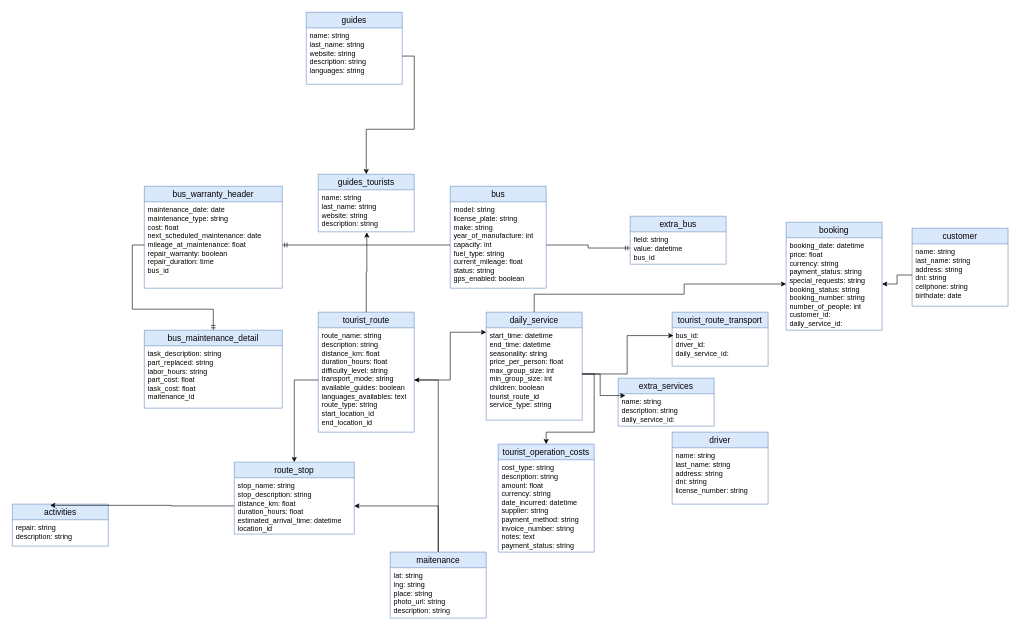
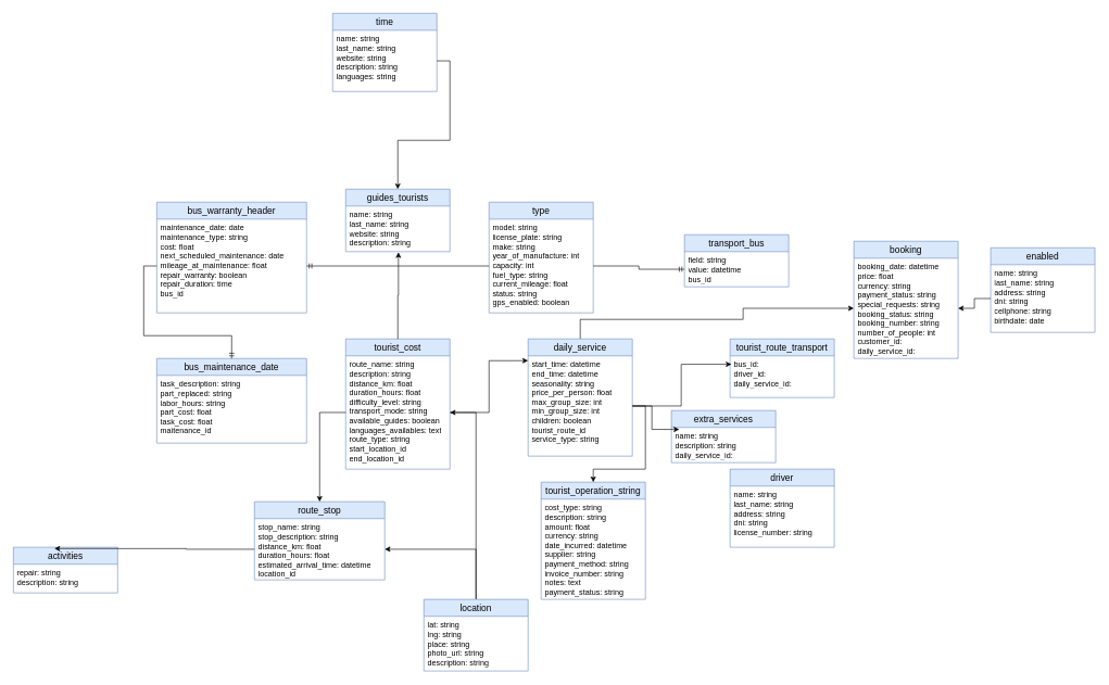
  <mxCell id="0" />
  <mxCell id="1" parent="0" />
  <mxCell id="2" value="driver" style="swimlane;fontStyle=0;childLayout=stackLayout;horizontal=1;startSize=26;horizontalStack=0;resizeParent=1;resizeParentMax=0;resizeLast=0;collapsible=1;marginBottom=0;align=center;fontSize=14;fillColor=#dae8fc;strokeColor=#6c8ebf;" vertex="1" parent="1"><mxGeometry x="1120" y="720" width="160" height="120" as="geometry" /></mxCell>
  <mxCell id="3" value="name: string&lt;div&gt;last_name: string&lt;/div&gt;&lt;div&gt;address: string&lt;/div&gt;&lt;div&gt;dni: string&lt;/div&gt;&lt;div&gt;license_number: string&lt;/div&gt;" style="text;strokeColor=none;fillColor=none;spacingLeft=4;spacingRight=4;overflow=hidden;rotatable=0;points=[[0,0.5],[1,0.5]];portConstraint=eastwest;fontSize=12;whiteSpace=wrap;html=1;" vertex="1" parent="2"><mxGeometry y="26" width="160" height="94" as="geometry" /></mxCell>
- <mxCell id="4" value="customer" style="swimlane;fontStyle=0;childLayout=stackLayout;horizontal=1;startSize=26;horizontalStack=0;resizeParent=1;resizeParentMax=0;resizeLast=0;collapsible=1;marginBottom=0;align=center;fontSize=14;fillColor=#dae8fc;strokeColor=#6c8ebf;" vertex="1" parent="1"><mxGeometry x="1520" y="380" width="160" height="130" as="geometry" /></mxCell>
+ <mxCell id="4" value="enabled" style="swimlane;fontStyle=0;childLayout=stackLayout;horizontal=1;startSize=26;horizontalStack=0;resizeParent=1;resizeParentMax=0;resizeLast=0;collapsible=1;marginBottom=0;align=center;fontSize=14;fillColor=#dae8fc;strokeColor=#6c8ebf;" vertex="1" parent="1"><mxGeometry x="1520" y="380" width="160" height="130" as="geometry" /></mxCell>
  <mxCell id="5" value="name: string&lt;div&gt;last_name: string&lt;/div&gt;&lt;div&gt;address: string&lt;/div&gt;&lt;div&gt;dni: string&lt;/div&gt;&lt;div&gt;cellphone: string&lt;/div&gt;&lt;div&gt;birthdate: date&lt;/div&gt;" style="text;strokeColor=none;fillColor=none;spacingLeft=4;spacingRight=4;overflow=hidden;rotatable=0;points=[[0,0.5],[1,0.5]];portConstraint=eastwest;fontSize=12;whiteSpace=wrap;html=1;" vertex="1" parent="4"><mxGeometry y="26" width="160" height="104" as="geometry" /></mxCell>
- <mxCell id="6" value="bus" style="swimlane;fontStyle=0;childLayout=stackLayout;horizontal=1;startSize=26;horizontalStack=0;resizeParent=1;resizeParentMax=0;resizeLast=0;collapsible=1;marginBottom=0;align=center;fontSize=14;fillColor=#dae8fc;strokeColor=#6c8ebf;" vertex="1" parent="1"><mxGeometry x="750" y="310" width="160" height="170" as="geometry" /></mxCell>
+ <mxCell id="6" value="type" style="swimlane;fontStyle=0;childLayout=stackLayout;horizontal=1;startSize=26;horizontalStack=0;resizeParent=1;resizeParentMax=0;resizeLast=0;collapsible=1;marginBottom=0;align=center;fontSize=14;fillColor=#dae8fc;strokeColor=#6c8ebf;" vertex="1" parent="1"><mxGeometry x="750" y="310" width="160" height="170" as="geometry" /></mxCell>
  <mxCell id="7" value="model: string&lt;div&gt;license_plate: string&lt;/div&gt;&lt;div&gt;make: string&lt;/div&gt;&lt;div&gt;year_of_manufacture: int&lt;/div&gt;&lt;div&gt;capacity: int&lt;/div&gt;&lt;div&gt;fuel_type: string&lt;/div&gt;&lt;div&gt;current_mileage: float&lt;/div&gt;&lt;div&gt;status: string&lt;/div&gt;&lt;div&gt;gps_enabled: boolean&lt;/div&gt;&lt;div&gt;&lt;br&gt;&lt;/div&gt;" style="text;strokeColor=none;fillColor=none;spacingLeft=4;spacingRight=4;overflow=hidden;rotatable=0;points=[[0,0.5],[1,0.5]];portConstraint=eastwest;fontSize=12;whiteSpace=wrap;html=1;" vertex="1" parent="6"><mxGeometry y="26" width="160" height="144" as="geometry" /></mxCell>
- <mxCell id="8" value="extra_bus" style="swimlane;fontStyle=0;childLayout=stackLayout;horizontal=1;startSize=26;horizontalStack=0;resizeParent=1;resizeParentMax=0;resizeLast=0;collapsible=1;marginBottom=0;align=center;fontSize=14;fillColor=#dae8fc;strokeColor=#6c8ebf;" vertex="1" parent="1"><mxGeometry x="1050" y="360" width="160" height="80" as="geometry" /></mxCell>
+ <mxCell id="8" value="transport_bus" style="swimlane;fontStyle=0;childLayout=stackLayout;horizontal=1;startSize=26;horizontalStack=0;resizeParent=1;resizeParentMax=0;resizeLast=0;collapsible=1;marginBottom=0;align=center;fontSize=14;fillColor=#dae8fc;strokeColor=#6c8ebf;" vertex="1" parent="1"><mxGeometry x="1050" y="360" width="160" height="80" as="geometry" /></mxCell>
  <mxCell id="9" value="field: string&lt;div&gt;value: datetime&lt;br&gt;&lt;div&gt;bus_id&lt;/div&gt;&lt;/div&gt;" style="text;strokeColor=none;fillColor=none;spacingLeft=4;spacingRight=4;overflow=hidden;rotatable=0;points=[[0,0.5],[1,0.5]];portConstraint=eastwest;fontSize=12;whiteSpace=wrap;html=1;" vertex="1" parent="8"><mxGeometry y="26" width="160" height="54" as="geometry" /></mxCell>
  <mxCell id="10" value="bus_warranty_header" style="swimlane;fontStyle=0;childLayout=stackLayout;horizontal=1;startSize=26;horizontalStack=0;resizeParent=1;resizeParentMax=0;resizeLast=0;collapsible=1;marginBottom=0;align=center;fontSize=14;fillColor=#dae8fc;strokeColor=#6c8ebf;" vertex="1" parent="1"><mxGeometry x="240" y="310" width="230" height="170" as="geometry" /></mxCell>
  <mxCell id="11" value="&lt;div&gt;maintenance_date: date&lt;/div&gt;&lt;div&gt;maintenance_type: string&lt;/div&gt;&lt;div&gt;cost: float&lt;/div&gt;&lt;div&gt;next_scheduled_maintenance: date&lt;/div&gt;&lt;div&gt;mileage_at_maintenance: float&lt;/div&gt;&lt;div&gt;repair_warranty: boolean&lt;/div&gt;&lt;div&gt;repair_duration: time&lt;/div&gt;&lt;div&gt;bus_id&lt;/div&gt;" style="text;strokeColor=none;fillColor=none;spacingLeft=4;spacingRight=4;overflow=hidden;rotatable=0;points=[[0,0.5],[1,0.5]];portConstraint=eastwest;fontSize=12;whiteSpace=wrap;html=1;" vertex="1" parent="10"><mxGeometry y="26" width="230" height="144" as="geometry" /></mxCell>
- <mxCell id="12" value="bus_maintenance_detail" style="swimlane;fontStyle=0;childLayout=stackLayout;horizontal=1;startSize=26;horizontalStack=0;resizeParent=1;resizeParentMax=0;resizeLast=0;collapsible=1;marginBottom=0;align=center;fontSize=14;fillColor=#dae8fc;strokeColor=#6c8ebf;" vertex="1" parent="1"><mxGeometry x="240" y="550" width="230" height="130" as="geometry" /></mxCell>
+ <mxCell id="12" value="bus_maintenance_date" style="swimlane;fontStyle=0;childLayout=stackLayout;horizontal=1;startSize=26;horizontalStack=0;resizeParent=1;resizeParentMax=0;resizeLast=0;collapsible=1;marginBottom=0;align=center;fontSize=14;fillColor=#dae8fc;strokeColor=#6c8ebf;" vertex="1" parent="1"><mxGeometry x="240" y="550" width="230" height="130" as="geometry" /></mxCell>
  <mxCell id="13" value="task_description: string&lt;div&gt;part_replaced: string&lt;/div&gt;&lt;div&gt;labor_hours: string&lt;/div&gt;&lt;div&gt;part_cost: float&lt;/div&gt;&lt;div&gt;task_cost: float&lt;/div&gt;&lt;div&gt;maitenance_id&lt;/div&gt;" style="text;strokeColor=none;fillColor=none;spacingLeft=4;spacingRight=4;overflow=hidden;rotatable=0;points=[[0,0.5],[1,0.5]];portConstraint=eastwest;fontSize=12;whiteSpace=wrap;html=1;" vertex="1" parent="12"><mxGeometry y="26" width="230" height="104" as="geometry" /></mxCell>
  <mxCell id="14" style="edgeStyle=orthogonalEdgeStyle;rounded=0;orthogonalLoop=1;jettySize=auto;html=1;endArrow=ERmandOne;endFill=0;" edge="1" parent="1" source="11" target="12"><mxGeometry relative="1" as="geometry" /></mxCell>
  <mxCell id="15" style="edgeStyle=orthogonalEdgeStyle;rounded=0;orthogonalLoop=1;jettySize=auto;html=1;endArrow=ERmandOne;endFill=0;" edge="1" parent="1" source="7" target="11"><mxGeometry relative="1" as="geometry" /></mxCell>
  <mxCell id="16" style="edgeStyle=orthogonalEdgeStyle;rounded=0;orthogonalLoop=1;jettySize=auto;html=1;endArrow=ERmandOne;endFill=0;" edge="1" parent="1" source="7" target="9"><mxGeometry relative="1" as="geometry" /></mxCell>
- <mxCell id="17" value="tourist_route" style="swimlane;fontStyle=0;childLayout=stackLayout;horizontal=1;startSize=26;horizontalStack=0;resizeParent=1;resizeParentMax=0;resizeLast=0;collapsible=1;marginBottom=0;align=center;fontSize=14;fillColor=#dae8fc;strokeColor=#6c8ebf;" vertex="1" parent="1"><mxGeometry x="530" y="520" width="160" height="200" as="geometry" /></mxCell>
+ <mxCell id="17" value="tourist_cost" style="swimlane;fontStyle=0;childLayout=stackLayout;horizontal=1;startSize=26;horizontalStack=0;resizeParent=1;resizeParentMax=0;resizeLast=0;collapsible=1;marginBottom=0;align=center;fontSize=14;fillColor=#dae8fc;strokeColor=#6c8ebf;" vertex="1" parent="1"><mxGeometry x="530" y="520" width="160" height="200" as="geometry" /></mxCell>
  <mxCell id="18" value="&lt;div&gt;route_name: string&lt;/div&gt;&lt;div&gt;description: string&lt;/div&gt;&lt;div&gt;distance_km: float&lt;/div&gt;&lt;div&gt;duration_hours: float&lt;/div&gt;&lt;div&gt;difficulty_level: string&lt;/div&gt;&lt;div&gt;transport_mode: string&lt;/div&gt;&lt;div&gt;available_guides: boolean&lt;/div&gt;&lt;div&gt;languages_availables: text&lt;/div&gt;&lt;div&gt;route_type: string&lt;/div&gt;&lt;div&gt;start_location_id&lt;/div&gt;&lt;div&gt;end_location_id&lt;/div&gt;&lt;div&gt;&lt;br&gt;&lt;/div&gt;" style="text;strokeColor=none;fillColor=none;spacingLeft=4;spacingRight=4;overflow=hidden;rotatable=0;points=[[0,0.5],[1,0.5]];portConstraint=eastwest;fontSize=12;whiteSpace=wrap;html=1;" vertex="1" parent="17"><mxGeometry y="26" width="160" height="174" as="geometry" /></mxCell>
  <mxCell id="19" style="edgeStyle=orthogonalEdgeStyle;rounded=0;orthogonalLoop=1;jettySize=auto;html=1;" edge="1" parent="1" source="21" target="18"><mxGeometry relative="1" as="geometry" /></mxCell>
  <mxCell id="20" style="edgeStyle=orthogonalEdgeStyle;rounded=0;orthogonalLoop=1;jettySize=auto;html=1;" edge="1" parent="1" source="21" target="24"><mxGeometry relative="1" as="geometry" /></mxCell>
- <mxCell id="21" value="maitenance" style="swimlane;fontStyle=0;childLayout=stackLayout;horizontal=1;startSize=26;horizontalStack=0;resizeParent=1;resizeParentMax=0;resizeLast=0;collapsible=1;marginBottom=0;align=center;fontSize=14;fillColor=#dae8fc;strokeColor=#6c8ebf;" vertex="1" parent="1"><mxGeometry x="650" y="920" width="160" height="110" as="geometry" /></mxCell>
+ <mxCell id="21" value="location" style="swimlane;fontStyle=0;childLayout=stackLayout;horizontal=1;startSize=26;horizontalStack=0;resizeParent=1;resizeParentMax=0;resizeLast=0;collapsible=1;marginBottom=0;align=center;fontSize=14;fillColor=#dae8fc;strokeColor=#6c8ebf;" vertex="1" parent="1"><mxGeometry x="650" y="920" width="160" height="110" as="geometry" /></mxCell>
  <mxCell id="22" value="&lt;div&gt;lat: string&lt;/div&gt;&lt;div&gt;lng: string&lt;/div&gt;&lt;div&gt;place: string&lt;/div&gt;&lt;div&gt;photo_url: string&lt;/div&gt;&lt;div&gt;description: string&lt;/div&gt;" style="text;strokeColor=none;fillColor=none;spacingLeft=4;spacingRight=4;overflow=hidden;rotatable=0;points=[[0,0.5],[1,0.5]];portConstraint=eastwest;fontSize=12;whiteSpace=wrap;html=1;" vertex="1" parent="21"><mxGeometry y="26" width="160" height="84" as="geometry" /></mxCell>
  <mxCell id="23" value="route_stop" style="swimlane;fontStyle=0;childLayout=stackLayout;horizontal=1;startSize=26;horizontalStack=0;resizeParent=1;resizeParentMax=0;resizeLast=0;collapsible=1;marginBottom=0;align=center;fontSize=14;fillColor=#dae8fc;strokeColor=#6c8ebf;" vertex="1" parent="1"><mxGeometry x="390" y="770" width="200" height="120" as="geometry" /></mxCell>
  <mxCell id="24" value="&lt;div&gt;stop_name: string&lt;/div&gt;&lt;div&gt;stop_description: string&lt;/div&gt;&lt;div&gt;distance_km: float&lt;/div&gt;&lt;div&gt;duration_hours: float&lt;/div&gt;&lt;div&gt;estimated_arrival_time: datetime&lt;/div&gt;&lt;div&gt;location_id&lt;/div&gt;" style="text;strokeColor=none;fillColor=none;spacingLeft=4;spacingRight=4;overflow=hidden;rotatable=0;points=[[0,0.5],[1,0.5]];portConstraint=eastwest;fontSize=12;whiteSpace=wrap;html=1;" vertex="1" parent="23"><mxGeometry y="26" width="200" height="94" as="geometry" /></mxCell>
  <mxCell id="25" style="edgeStyle=orthogonalEdgeStyle;rounded=0;orthogonalLoop=1;jettySize=auto;html=1;" edge="1" parent="1" source="18" target="23"><mxGeometry relative="1" as="geometry" /></mxCell>
  <mxCell id="26" value="activities" style="swimlane;fontStyle=0;childLayout=stackLayout;horizontal=1;startSize=26;horizontalStack=0;resizeParent=1;resizeParentMax=0;resizeLast=0;collapsible=1;marginBottom=0;align=center;fontSize=14;fillColor=#dae8fc;strokeColor=#6c8ebf;" vertex="1" parent="1"><mxGeometry x="20" y="840" width="160" height="70" as="geometry" /></mxCell>
  <mxCell id="27" value="repair: string&lt;div&gt;description: string&lt;/div&gt;" style="text;strokeColor=none;fillColor=none;spacingLeft=4;spacingRight=4;overflow=hidden;rotatable=0;points=[[0,0.5],[1,0.5]];portConstraint=eastwest;fontSize=12;whiteSpace=wrap;html=1;" vertex="1" parent="26"><mxGeometry y="26" width="160" height="44" as="geometry" /></mxCell>
  <mxCell id="28" style="edgeStyle=orthogonalEdgeStyle;rounded=0;orthogonalLoop=1;jettySize=auto;html=1;entryX=0.394;entryY=0.029;entryDx=0;entryDy=0;entryPerimeter=0;" edge="1" parent="1" source="24" target="26"><mxGeometry relative="1" as="geometry" /></mxCell>
  <mxCell id="29" style="edgeStyle=orthogonalEdgeStyle;rounded=0;orthogonalLoop=1;jettySize=auto;html=1;entryX=0;entryY=0.5;entryDx=0;entryDy=0;" edge="1" parent="1" source="30" target="40"><mxGeometry relative="1" as="geometry"><Array as="points"><mxPoint x="890" y="490" /><mxPoint x="1140" y="490" /><mxPoint x="1140" y="473" /></Array></mxGeometry></mxCell>
  <mxCell id="30" value="daily_service" style="swimlane;fontStyle=0;childLayout=stackLayout;horizontal=1;startSize=26;horizontalStack=0;resizeParent=1;resizeParentMax=0;resizeLast=0;collapsible=1;marginBottom=0;align=center;fontSize=14;fillColor=#dae8fc;strokeColor=#6c8ebf;" vertex="1" parent="1"><mxGeometry x="810" y="520" width="160" height="180" as="geometry" /></mxCell>
  <mxCell id="31" value="start_time: datetime&lt;div&gt;end_time: datetime&lt;/div&gt;&lt;div&gt;seasonality: string&lt;/div&gt;&lt;div&gt;price_per_person: float&lt;/div&gt;&lt;div&gt;max_group_size: int&lt;/div&gt;&lt;div&gt;min_group_size: int&lt;/div&gt;&lt;div&gt;children: boolean&lt;/div&gt;&lt;div&gt;tourist_route_id&lt;/div&gt;&lt;div&gt;service_type: string&lt;/div&gt;" style="text;strokeColor=none;fillColor=none;spacingLeft=4;spacingRight=4;overflow=hidden;rotatable=0;points=[[0,0.5],[1,0.5]];portConstraint=eastwest;fontSize=12;whiteSpace=wrap;html=1;" vertex="1" parent="30"><mxGeometry y="26" width="160" height="154" as="geometry" /></mxCell>
  <mxCell id="32" style="edgeStyle=orthogonalEdgeStyle;rounded=0;orthogonalLoop=1;jettySize=auto;html=1;entryX=0;entryY=0.048;entryDx=0;entryDy=0;entryPerimeter=0;" edge="1" parent="1" source="18" target="31"><mxGeometry relative="1" as="geometry" /></mxCell>
  <mxCell id="33" value="tourist_route_transport" style="swimlane;fontStyle=0;childLayout=stackLayout;horizontal=1;startSize=26;horizontalStack=0;resizeParent=1;resizeParentMax=0;resizeLast=0;collapsible=1;marginBottom=0;align=center;fontSize=14;fillColor=#dae8fc;strokeColor=#6c8ebf;" vertex="1" parent="1"><mxGeometry x="1120" y="520" width="160" height="90" as="geometry" /></mxCell>
  <mxCell id="34" value="bus_id:&lt;div&gt;driver_id:&lt;/div&gt;&lt;div&gt;daily_service_id:&lt;/div&gt;" style="text;strokeColor=none;fillColor=none;spacingLeft=4;spacingRight=4;overflow=hidden;rotatable=0;points=[[0,0.5],[1,0.5]];portConstraint=eastwest;fontSize=12;whiteSpace=wrap;html=1;" vertex="1" parent="33"><mxGeometry y="26" width="160" height="64" as="geometry" /></mxCell>
  <mxCell id="35" style="edgeStyle=orthogonalEdgeStyle;rounded=0;orthogonalLoop=1;jettySize=auto;html=1;entryX=0.013;entryY=0.203;entryDx=0;entryDy=0;entryPerimeter=0;" edge="1" parent="1" source="31" target="34"><mxGeometry relative="1" as="geometry" /></mxCell>
- <mxCell id="36" value="tourist_operation_costs" style="swimlane;fontStyle=0;childLayout=stackLayout;horizontal=1;startSize=26;horizontalStack=0;resizeParent=1;resizeParentMax=0;resizeLast=0;collapsible=1;marginBottom=0;align=center;fontSize=14;fillColor=#dae8fc;strokeColor=#6c8ebf;" vertex="1" parent="1"><mxGeometry x="830" y="740" width="160" height="180" as="geometry" /></mxCell>
+ <mxCell id="36" value="tourist_operation_string" style="swimlane;fontStyle=0;childLayout=stackLayout;horizontal=1;startSize=26;horizontalStack=0;resizeParent=1;resizeParentMax=0;resizeLast=0;collapsible=1;marginBottom=0;align=center;fontSize=14;fillColor=#dae8fc;strokeColor=#6c8ebf;" vertex="1" parent="1"><mxGeometry x="830" y="740" width="160" height="180" as="geometry" /></mxCell>
  <mxCell id="37" value="cost_type: string&lt;div&gt;description: string&lt;/div&gt;&lt;div&gt;amount: float&lt;/div&gt;&lt;div&gt;currency: string&lt;/div&gt;&lt;div&gt;date_incurred: datetime&lt;/div&gt;&lt;div&gt;supplier: string&lt;/div&gt;&lt;div&gt;payment_method: string&lt;/div&gt;&lt;div&gt;invoice_number: string&lt;/div&gt;&lt;div&gt;notes: text&lt;/div&gt;&lt;div&gt;payment_status: string&lt;/div&gt;" style="text;strokeColor=none;fillColor=none;spacingLeft=4;spacingRight=4;overflow=hidden;rotatable=0;points=[[0,0.5],[1,0.5]];portConstraint=eastwest;fontSize=12;whiteSpace=wrap;html=1;" vertex="1" parent="36"><mxGeometry y="26" width="160" height="154" as="geometry" /></mxCell>
  <mxCell id="38" style="edgeStyle=orthogonalEdgeStyle;rounded=0;orthogonalLoop=1;jettySize=auto;html=1;entryX=0.5;entryY=0;entryDx=0;entryDy=0;" edge="1" parent="1" source="31" target="36"><mxGeometry relative="1" as="geometry" /></mxCell>
  <mxCell id="39" value="booking" style="swimlane;fontStyle=0;childLayout=stackLayout;horizontal=1;startSize=26;horizontalStack=0;resizeParent=1;resizeParentMax=0;resizeLast=0;collapsible=1;marginBottom=0;align=center;fontSize=14;fillColor=#dae8fc;strokeColor=#6c8ebf;" vertex="1" parent="1"><mxGeometry x="1310" y="370" width="160" height="180" as="geometry" /></mxCell>
  <mxCell id="40" value="booking_date: datetime&lt;div&gt;price: float&lt;/div&gt;&lt;div&gt;currency: string&lt;/div&gt;&lt;div&gt;payment_status: string&lt;/div&gt;&lt;div&gt;special_requests: string&lt;/div&gt;&lt;div&gt;booking_status: string&lt;/div&gt;&lt;div&gt;booking_number: string&lt;/div&gt;&lt;div&gt;number_of_people: int&lt;/div&gt;&lt;div&gt;customer_id:&lt;/div&gt;&lt;div&gt;daily_service_id:&lt;/div&gt;" style="text;strokeColor=none;fillColor=none;spacingLeft=4;spacingRight=4;overflow=hidden;rotatable=0;points=[[0,0.5],[1,0.5]];portConstraint=eastwest;fontSize=12;whiteSpace=wrap;html=1;" vertex="1" parent="39"><mxGeometry y="26" width="160" height="154" as="geometry" /></mxCell>
  <mxCell id="41" style="edgeStyle=orthogonalEdgeStyle;rounded=0;orthogonalLoop=1;jettySize=auto;html=1;" edge="1" parent="1" source="5" target="40"><mxGeometry relative="1" as="geometry" /></mxCell>
  <mxCell id="42" value="extra_services" style="swimlane;fontStyle=0;childLayout=stackLayout;horizontal=1;startSize=26;horizontalStack=0;resizeParent=1;resizeParentMax=0;resizeLast=0;collapsible=1;marginBottom=0;align=center;fontSize=14;fillColor=#dae8fc;strokeColor=#6c8ebf;" vertex="1" parent="1"><mxGeometry x="1030" y="630" width="160" height="80" as="geometry" /></mxCell>
  <mxCell id="43" value="&lt;div&gt;name: string&lt;/div&gt;&lt;div&gt;&lt;div&gt;description: string&lt;/div&gt;&lt;/div&gt;&lt;div&gt;daily_service_id:&lt;/div&gt;" style="text;strokeColor=none;fillColor=none;spacingLeft=4;spacingRight=4;overflow=hidden;rotatable=0;points=[[0,0.5],[1,0.5]];portConstraint=eastwest;fontSize=12;whiteSpace=wrap;html=1;" vertex="1" parent="42"><mxGeometry y="26" width="160" height="54" as="geometry" /></mxCell>
  <mxCell id="44" style="edgeStyle=orthogonalEdgeStyle;rounded=0;orthogonalLoop=1;jettySize=auto;html=1;entryX=0.075;entryY=0.056;entryDx=0;entryDy=0;entryPerimeter=0;" edge="1" parent="1" source="31" target="43"><mxGeometry relative="1" as="geometry" /></mxCell>
- <mxCell id="45" value="guides" style="swimlane;fontStyle=0;childLayout=stackLayout;horizontal=1;startSize=26;horizontalStack=0;resizeParent=1;resizeParentMax=0;resizeLast=0;collapsible=1;marginBottom=0;align=center;fontSize=14;fillColor=#dae8fc;strokeColor=#6c8ebf;" vertex="1" parent="1"><mxGeometry x="510" y="20" width="160" height="120" as="geometry" /></mxCell>
+ <mxCell id="45" value="time" style="swimlane;fontStyle=0;childLayout=stackLayout;horizontal=1;startSize=26;horizontalStack=0;resizeParent=1;resizeParentMax=0;resizeLast=0;collapsible=1;marginBottom=0;align=center;fontSize=14;fillColor=#dae8fc;strokeColor=#6c8ebf;" vertex="1" parent="1"><mxGeometry x="510" y="20" width="160" height="120" as="geometry" /></mxCell>
  <mxCell id="46" value="name: string&lt;div&gt;last_name: string&lt;/div&gt;&lt;div&gt;website: string&lt;/div&gt;&lt;div&gt;description: string&lt;/div&gt;&lt;div&gt;languages: string&lt;/div&gt;" style="text;strokeColor=none;fillColor=none;spacingLeft=4;spacingRight=4;overflow=hidden;rotatable=0;points=[[0,0.5],[1,0.5]];portConstraint=eastwest;fontSize=12;whiteSpace=wrap;html=1;" vertex="1" parent="45"><mxGeometry y="26" width="160" height="94" as="geometry" /></mxCell>
  <mxCell id="47" value="guides_tourists" style="swimlane;fontStyle=0;childLayout=stackLayout;horizontal=1;startSize=26;horizontalStack=0;resizeParent=1;resizeParentMax=0;resizeLast=0;collapsible=1;marginBottom=0;align=center;fontSize=14;fillColor=#dae8fc;strokeColor=#6c8ebf;" vertex="1" parent="1"><mxGeometry x="530" y="290" width="160" height="96" as="geometry" /></mxCell>
  <mxCell id="48" value="name: string&lt;div&gt;last_name: string&lt;/div&gt;&lt;div&gt;website: string&lt;/div&gt;&lt;div&gt;description: string&lt;/div&gt;" style="text;strokeColor=none;fillColor=none;spacingLeft=4;spacingRight=4;overflow=hidden;rotatable=0;points=[[0,0.5],[1,0.5]];portConstraint=eastwest;fontSize=12;whiteSpace=wrap;html=1;" vertex="1" parent="47"><mxGeometry y="26" width="160" height="70" as="geometry" /></mxCell>
  <mxCell id="49" style="edgeStyle=orthogonalEdgeStyle;rounded=0;orthogonalLoop=1;jettySize=auto;html=1;entryX=0.5;entryY=0;entryDx=0;entryDy=0;" edge="1" parent="1" source="46" target="47"><mxGeometry relative="1" as="geometry" /></mxCell>
  <mxCell id="50" style="edgeStyle=orthogonalEdgeStyle;rounded=0;orthogonalLoop=1;jettySize=auto;html=1;entryX=0.506;entryY=1.014;entryDx=0;entryDy=0;entryPerimeter=0;" edge="1" parent="1" source="17" target="48"><mxGeometry relative="1" as="geometry" /></mxCell>
